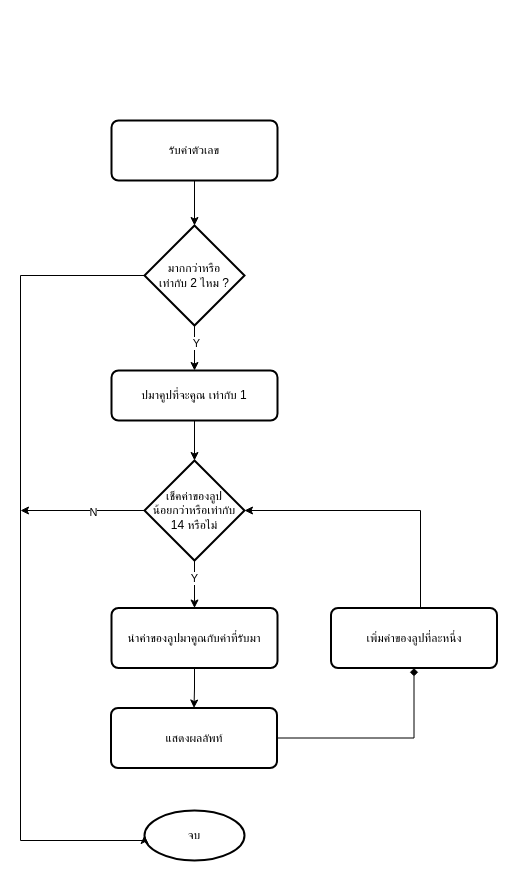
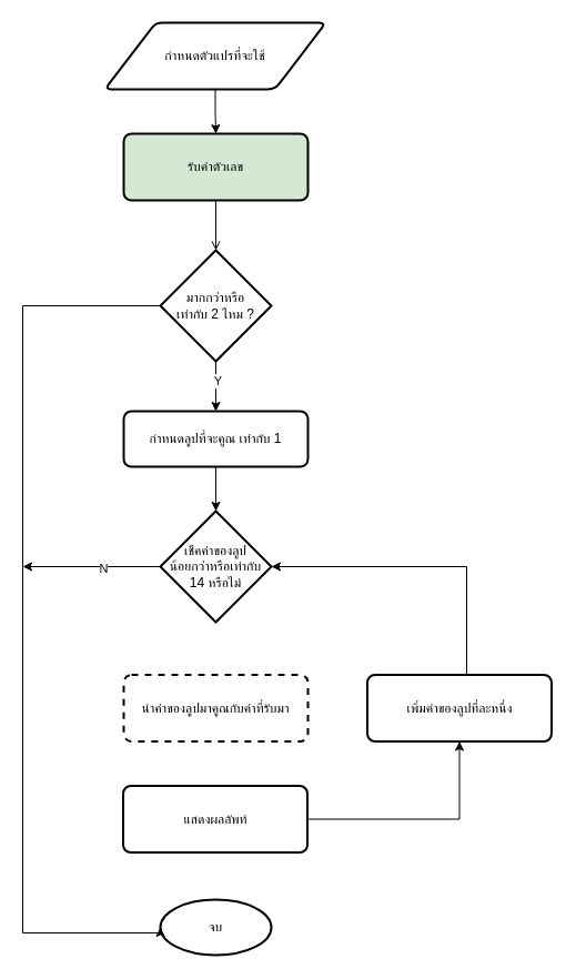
  <mxCell id="0" />
  <mxCell id="1" parent="0" />
- <mxCell id="4" value="" style="edgeStyle=orthogonalEdgeStyle;rounded=0;orthogonalLoop=1;jettySize=auto;html=1;" edge="1" parent="1" source="5" target="9"><mxGeometry relative="1" as="geometry" /></mxCell>
- <mxCell id="5" value="รับค่าตัวเลข" style="rounded=1;whiteSpace=wrap;html=1;absoluteArcSize=1;arcSize=14;strokeWidth=2;" vertex="1" parent="1"><mxGeometry x="111" y="120" width="166" height="60" as="geometry" /></mxCell>
+ <mxCell id="2" value="" style="edgeStyle=orthogonalEdgeStyle;rounded=0;orthogonalLoop=1;jettySize=auto;html=1;" edge="1" parent="1" source="3" target="5"><mxGeometry relative="1" as="geometry" /></mxCell>
+ <mxCell id="3" value="กำหนดตัวแปรที่จะใช้" style="shape=parallelogram;html=1;strokeWidth=2;perimeter=parallelogramPerimeter;whiteSpace=wrap;rounded=1;arcSize=12;size=0.23;" vertex="1" parent="1"><mxGeometry x="94" y="20" width="199" height="60" as="geometry" /></mxCell>
+ <mxCell id="4" value="" style="edgeStyle=orthogonalEdgeStyle;rounded=0;orthogonalLoop=1;jettySize=auto;html=1;endArrow=open;" edge="1" parent="1" source="5" target="9"><mxGeometry relative="1" as="geometry" /></mxCell>
+ <mxCell id="5" value="รับค่าตัวเลข" style="rounded=1;whiteSpace=wrap;html=1;absoluteArcSize=1;arcSize=14;strokeWidth=2;fillColor=#d5e8d4;" vertex="1" parent="1"><mxGeometry x="111" y="120" width="166" height="60" as="geometry" /></mxCell>
  <mxCell id="6" value="จบ" style="strokeWidth=2;html=1;shape=mxgraph.flowchart.start_1;whiteSpace=wrap;" vertex="1" parent="1"><mxGeometry x="144" y="810" width="100" height="50" as="geometry" /></mxCell>
  <mxCell id="7" value="" style="edgeStyle=orthogonalEdgeStyle;rounded=0;orthogonalLoop=1;jettySize=auto;html=1;" edge="1" parent="1" source="9" target="11"><mxGeometry relative="1" as="geometry" /></mxCell>
  <mxCell id="8" value="Y" style="edgeLabel;html=1;align=center;verticalAlign=middle;resizable=0;points=[];" vertex="1" connectable="0" parent="7"><mxGeometry x="-0.237" y="1" relative="1" as="geometry"><mxPoint as="offset" /></mxGeometry></mxCell>
  <mxCell id="9" value="มากกว่าหรือ&lt;br&gt;เท่ากับ 2 ไหม ?" style="strokeWidth=2;html=1;shape=mxgraph.flowchart.decision;whiteSpace=wrap;" vertex="1" parent="1"><mxGeometry x="144" y="225" width="100" height="100" as="geometry" /></mxCell>
  <mxCell id="10" value="" style="edgeStyle=orthogonalEdgeStyle;rounded=0;orthogonalLoop=1;jettySize=auto;html=1;" edge="1" parent="1" source="11" target="21"><mxGeometry relative="1" as="geometry" /></mxCell>
- <mxCell id="11" value="ปมาคูปที่จะคูณ เท่ากับ 1" style="rounded=1;whiteSpace=wrap;html=1;absoluteArcSize=1;arcSize=14;strokeWidth=2;" vertex="1" parent="1"><mxGeometry x="111" y="370" width="166" height="50" as="geometry" /></mxCell>
+ <mxCell id="11" value="กำหนดลูปที่จะคูณ เท่ากับ 1" style="rounded=1;whiteSpace=wrap;html=1;absoluteArcSize=1;arcSize=14;strokeWidth=2;" vertex="1" parent="1"><mxGeometry x="111" y="370" width="166" height="50" as="geometry" /></mxCell>
  <mxCell id="12" value="เพิ่มค่าของลูปที่ละหนึ่ง" style="rounded=1;whiteSpace=wrap;html=1;absoluteArcSize=1;arcSize=14;strokeWidth=2;" vertex="1" parent="1"><mxGeometry x="330.5" y="607.5" width="166" height="60" as="geometry" /></mxCell>
- <mxCell id="13" value="" style="edgeStyle=orthogonalEdgeStyle;rounded=0;orthogonalLoop=1;jettySize=auto;html=1;" edge="1" parent="1" source="14" target="16"><mxGeometry relative="1" as="geometry" /></mxCell>
- <mxCell id="14" value="นำค่าของลูปมาคูณกับค่าที่รับมา" style="rounded=1;whiteSpace=wrap;html=1;absoluteArcSize=1;arcSize=14;strokeWidth=2;" vertex="1" parent="1"><mxGeometry x="111" y="607.5" width="166" height="60" as="geometry" /></mxCell>
- <mxCell id="15" style="edgeStyle=orthogonalEdgeStyle;rounded=0;orthogonalLoop=1;jettySize=auto;html=1;entryX=0.5;entryY=1;entryDx=0;entryDy=0;endArrow=diamond;" edge="1" parent="1" source="16" target="12"><mxGeometry relative="1" as="geometry" /></mxCell>
+ <mxCell id="14" value="นำค่าของลูปมาคูณกับค่าที่รับมา" style="rounded=1;whiteSpace=wrap;html=1;absoluteArcSize=1;arcSize=14;strokeWidth=2;dashed=1;" vertex="1" parent="1"><mxGeometry x="111" y="607.5" width="166" height="60" as="geometry" /></mxCell>
+ <mxCell id="15" style="edgeStyle=orthogonalEdgeStyle;rounded=0;orthogonalLoop=1;jettySize=auto;html=1;entryX=0.5;entryY=1;entryDx=0;entryDy=0;" edge="1" parent="1" source="16" target="12"><mxGeometry relative="1" as="geometry" /></mxCell>
  <mxCell id="16" value="แสดงผลลัพท์" style="rounded=1;whiteSpace=wrap;html=1;absoluteArcSize=1;arcSize=14;strokeWidth=2;" vertex="1" parent="1"><mxGeometry x="110.5" y="707.5" width="166" height="60" as="geometry" /></mxCell>
  <mxCell id="17" style="edgeStyle=orthogonalEdgeStyle;rounded=0;orthogonalLoop=1;jettySize=auto;html=1;" edge="1" parent="1" source="21"><mxGeometry relative="1" as="geometry"><mxPoint x="20" y="510" as="targetPoint" /></mxGeometry></mxCell>
  <mxCell id="18" value="N" style="edgeLabel;html=1;align=center;verticalAlign=middle;resizable=0;points=[];" vertex="1" connectable="0" parent="17"><mxGeometry x="-0.166" y="1" relative="1" as="geometry"><mxPoint as="offset" /></mxGeometry></mxCell>
- <mxCell id="19" value="" style="edgeStyle=orthogonalEdgeStyle;rounded=0;orthogonalLoop=1;jettySize=auto;html=1;" edge="1" parent="1" source="21" target="14"><mxGeometry relative="1" as="geometry" /></mxCell>
- <mxCell id="20" value="Y" style="edgeLabel;html=1;align=center;verticalAlign=middle;resizable=0;points=[];" vertex="1" connectable="0" parent="19"><mxGeometry x="-0.275" y="-1" relative="1" as="geometry"><mxPoint as="offset" /></mxGeometry></mxCell>
  <mxCell id="21" value="เช็คค่าของลูป&lt;br style=&quot;border-color: var(--border-color);&quot;&gt;น้อยกว่าหรือเท่ากับ 14 หรือไม่" style="strokeWidth=2;html=1;shape=mxgraph.flowchart.decision;whiteSpace=wrap;" vertex="1" parent="1"><mxGeometry x="144" y="460" width="100" height="100" as="geometry" /></mxCell>
  <mxCell id="22" style="edgeStyle=orthogonalEdgeStyle;rounded=0;orthogonalLoop=1;jettySize=auto;html=1;entryX=1;entryY=0.5;entryDx=0;entryDy=0;entryPerimeter=0;" edge="1" parent="1" source="12" target="21"><mxGeometry relative="1" as="geometry"><Array as="points"><mxPoint x="420" y="510" /></Array></mxGeometry></mxCell>
  <mxCell id="23" style="edgeStyle=orthogonalEdgeStyle;rounded=0;orthogonalLoop=1;jettySize=auto;html=1;entryX=0;entryY=0.5;entryDx=0;entryDy=0;entryPerimeter=0;" edge="1" parent="1" source="9" target="6"><mxGeometry relative="1" as="geometry"><Array as="points"><mxPoint x="20" y="275" /><mxPoint x="20" y="840" /></Array></mxGeometry></mxCell>
